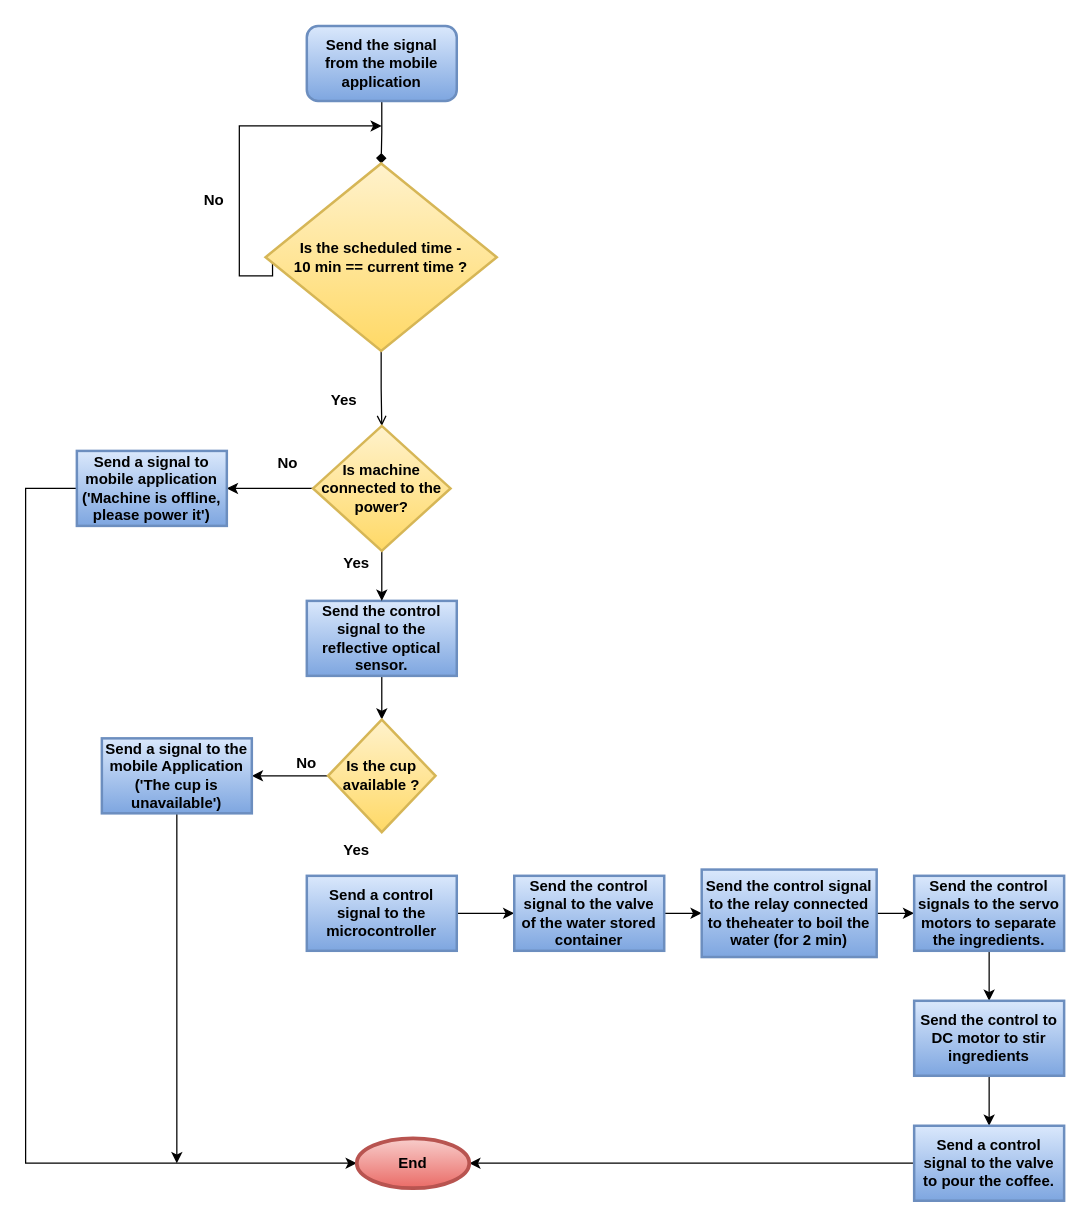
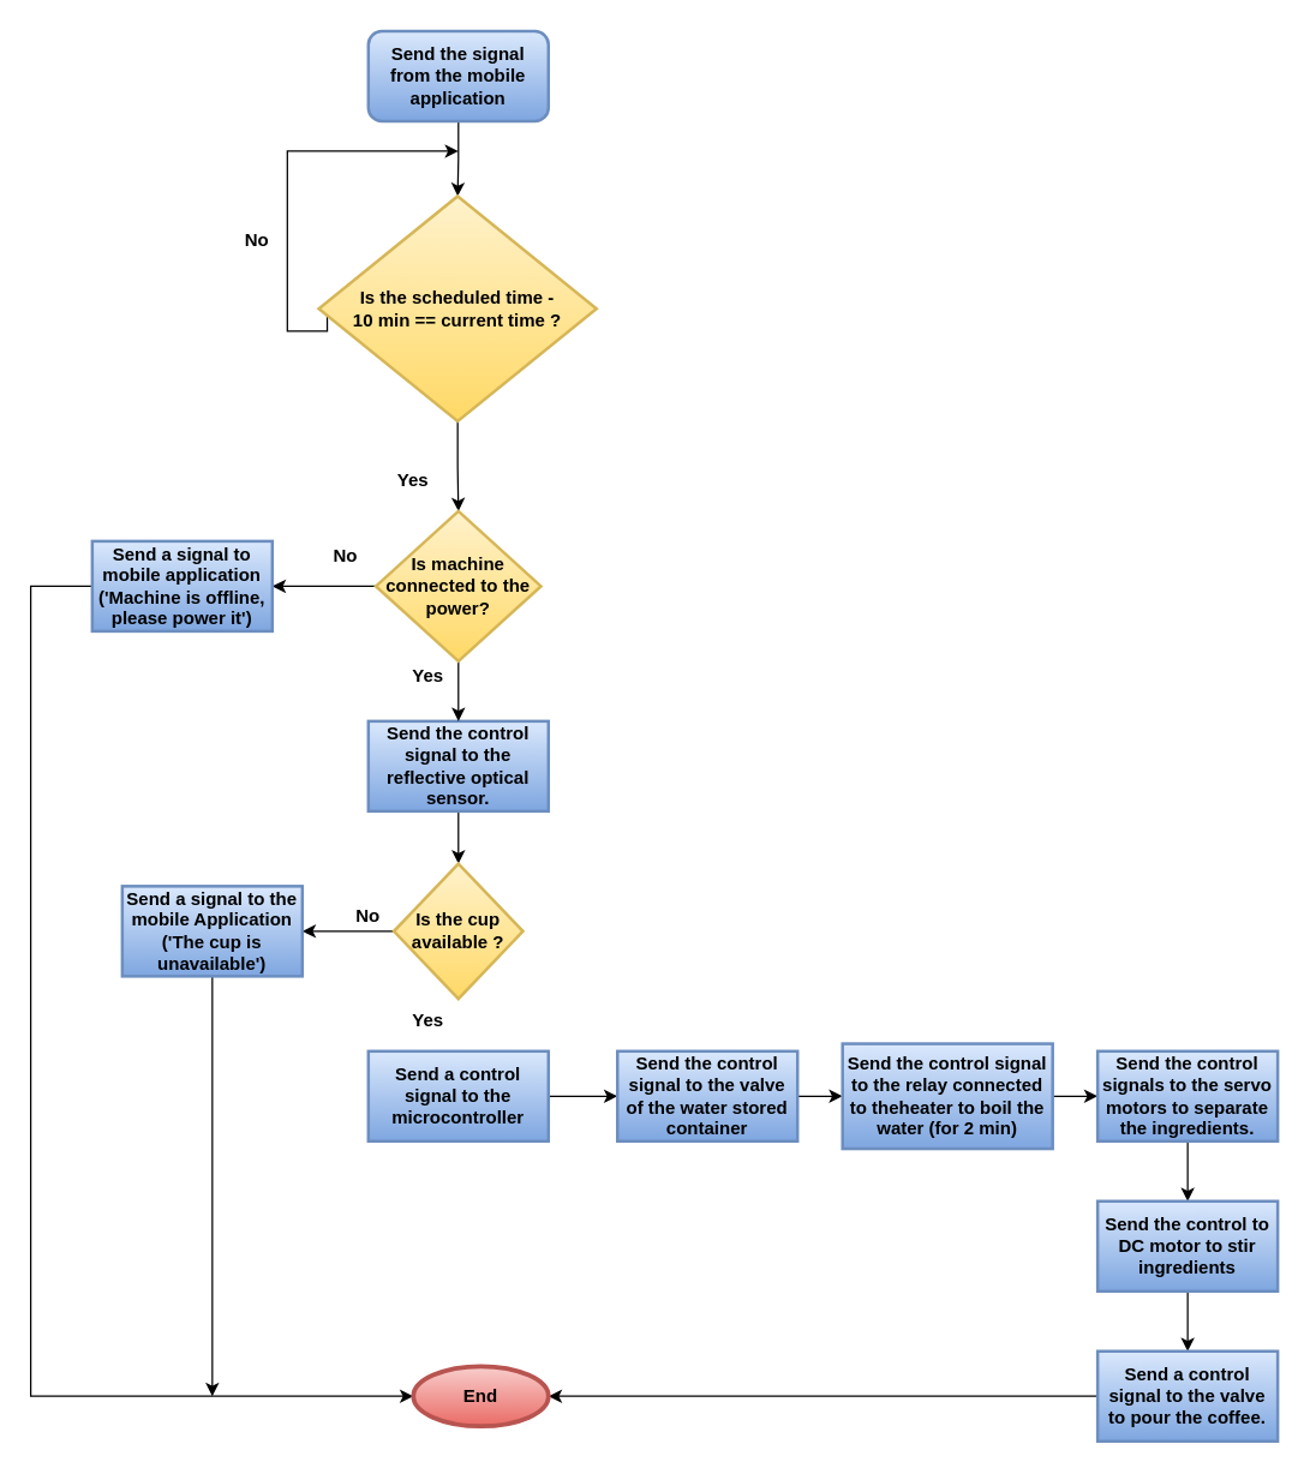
  <mxCell id="0" />
  <mxCell id="1" parent="0" />
- <mxCell id="2" value="" style="edgeStyle=orthogonalEdgeStyle;rounded=0;orthogonalLoop=1;jettySize=auto;html=1;fontStyle=1;endArrow=diamond;" edge="1" parent="1" source="3" target="15"><mxGeometry relative="1" as="geometry" /></mxCell>
+ <mxCell id="2" value="" style="edgeStyle=orthogonalEdgeStyle;rounded=0;orthogonalLoop=1;jettySize=auto;html=1;fontStyle=1" edge="1" parent="1" source="3" target="15"><mxGeometry relative="1" as="geometry" /></mxCell>
  <mxCell id="3" value="Send the signal from the mobile application" style="whiteSpace=wrap;html=1;fontStyle=1;gradientColor=#7ea6e0;fillColor=#dae8fc;strokeColor=#6c8ebf;strokeWidth=2;rounded=1;" vertex="1" parent="1"><mxGeometry x="245" y="20" width="120" height="60" as="geometry" /></mxCell>
  <mxCell id="4" value="" style="edgeStyle=orthogonalEdgeStyle;rounded=0;orthogonalLoop=1;jettySize=auto;html=1;fontStyle=1" edge="1" parent="1" source="5" target="7"><mxGeometry relative="1" as="geometry" /></mxCell>
  <mxCell id="5" value="Send the control signal to the reflective optical sensor." style="whiteSpace=wrap;html=1;fontStyle=1;gradientColor=#7ea6e0;fillColor=#dae8fc;strokeColor=#6c8ebf;strokeWidth=2;" vertex="1" parent="1"><mxGeometry x="245" y="480" width="120" height="60" as="geometry" /></mxCell>
  <mxCell id="6" value="" style="edgeStyle=orthogonalEdgeStyle;rounded=0;orthogonalLoop=1;jettySize=auto;html=1;fontStyle=1" edge="1" parent="1" source="7" target="9"><mxGeometry relative="1" as="geometry" /></mxCell>
  <mxCell id="7" value="Is the cup available ?" style="rhombus;whiteSpace=wrap;html=1;fontStyle=1;gradientColor=#ffd966;fillColor=#fff2cc;strokeColor=#d6b656;strokeWidth=2;" vertex="1" parent="1"><mxGeometry x="262" y="575" width="86" height="90" as="geometry" /></mxCell>
  <mxCell id="8" value="" style="edgeStyle=orthogonalEdgeStyle;rounded=0;orthogonalLoop=1;jettySize=auto;html=1;strokeWidth=1;" edge="1" parent="1" source="9"><mxGeometry relative="1" as="geometry"><mxPoint x="141" y="930" as="targetPoint" /></mxGeometry></mxCell>
  <mxCell id="9" value="&lt;div&gt;Send a signal to the mobile Application&lt;/div&gt;&lt;div&gt;('The cup is unavailable')&lt;br&gt;&lt;/div&gt;" style="whiteSpace=wrap;html=1;fontStyle=1;gradientColor=#7ea6e0;fillColor=#dae8fc;strokeColor=#6c8ebf;strokeWidth=2;" vertex="1" parent="1"><mxGeometry x="81" y="590" width="120" height="60" as="geometry" /></mxCell>
  <mxCell id="10" value="No" style="text;html=1;strokeColor=none;fillColor=none;align=center;verticalAlign=middle;whiteSpace=wrap;rounded=0;fontStyle=1" vertex="1" parent="1"><mxGeometry x="225" y="600" width="40" height="20" as="geometry" /></mxCell>
  <mxCell id="11" value="" style="edgeStyle=orthogonalEdgeStyle;rounded=0;orthogonalLoop=1;jettySize=auto;html=1;fontStyle=1" edge="1" parent="1" source="12" target="26"><mxGeometry relative="1" as="geometry" /></mxCell>
  <mxCell id="12" value="Send a control signal to the microcontroller" style="whiteSpace=wrap;html=1;fontStyle=1;gradientColor=#7ea6e0;fillColor=#dae8fc;strokeColor=#6c8ebf;strokeWidth=2;" vertex="1" parent="1"><mxGeometry x="245" y="700" width="120" height="60" as="geometry" /></mxCell>
  <mxCell id="13" value="" style="edgeStyle=orthogonalEdgeStyle;rounded=0;orthogonalLoop=1;jettySize=auto;html=1;exitX=0.03;exitY=0.5;exitDx=0;exitDy=0;exitPerimeter=0;fontStyle=1" edge="1" parent="1" source="15"><mxGeometry relative="1" as="geometry"><mxPoint x="201" y="270" as="sourcePoint" /><mxPoint x="305" y="100" as="targetPoint" /><Array as="points"><mxPoint x="191" y="220" /><mxPoint x="191" y="100" /></Array></mxGeometry></mxCell>
- <mxCell id="14" value="" style="edgeStyle=orthogonalEdgeStyle;rounded=0;orthogonalLoop=1;jettySize=auto;html=1;fontStyle=1;endArrow=open;" edge="1" parent="1" source="15" target="20"><mxGeometry relative="1" as="geometry" /></mxCell>
+ <mxCell id="14" value="" style="edgeStyle=orthogonalEdgeStyle;rounded=0;orthogonalLoop=1;jettySize=auto;html=1;fontStyle=1" edge="1" parent="1" source="15" target="20"><mxGeometry relative="1" as="geometry" /></mxCell>
  <mxCell id="15" value="&lt;div&gt;Is the scheduled time - &lt;br&gt;&lt;/div&gt;&lt;div&gt;10 min == current time ?&lt;/div&gt;" style="rhombus;whiteSpace=wrap;html=1;fontStyle=1;gradientColor=#ffd966;fillColor=#fff2cc;strokeColor=#d6b656;strokeWidth=2;" vertex="1" parent="1"><mxGeometry x="212" y="130" width="185" height="150" as="geometry" /></mxCell>
  <mxCell id="16" value="Yes" style="text;html=1;strokeColor=none;fillColor=none;align=center;verticalAlign=middle;whiteSpace=wrap;rounded=0;fontStyle=1" vertex="1" parent="1"><mxGeometry x="255" y="310" width="40" height="20" as="geometry" /></mxCell>
  <mxCell id="17" value="Yes" style="text;html=1;strokeColor=none;fillColor=none;align=center;verticalAlign=middle;whiteSpace=wrap;rounded=0;fontStyle=1" vertex="1" parent="1"><mxGeometry x="265" y="670" width="40" height="20" as="geometry" /></mxCell>
  <mxCell id="18" value="" style="edgeStyle=orthogonalEdgeStyle;rounded=0;orthogonalLoop=1;jettySize=auto;html=1;fontStyle=1" edge="1" parent="1" source="20" target="23"><mxGeometry relative="1" as="geometry" /></mxCell>
  <mxCell id="19" value="" style="edgeStyle=orthogonalEdgeStyle;rounded=0;orthogonalLoop=1;jettySize=auto;html=1;fontStyle=1" edge="1" parent="1" source="20" target="5"><mxGeometry relative="1" as="geometry" /></mxCell>
  <mxCell id="20" value="Is machine connected to the power?" style="rhombus;whiteSpace=wrap;html=1;strokeWidth=2;fontStyle=1;gradientColor=#ffd966;fillColor=#fff2cc;strokeColor=#d6b656;" vertex="1" parent="1"><mxGeometry x="250" y="340" width="110" height="100" as="geometry" /></mxCell>
  <mxCell id="21" value="No" style="text;html=1;strokeColor=none;fillColor=none;align=center;verticalAlign=middle;whiteSpace=wrap;rounded=0;fontStyle=1" vertex="1" parent="1"><mxGeometry x="151" y="150" width="40" height="20" as="geometry" /></mxCell>
  <mxCell id="22" value="" style="edgeStyle=orthogonalEdgeStyle;rounded=0;orthogonalLoop=1;jettySize=auto;html=1;strokeWidth=1;entryX=0;entryY=0.5;entryDx=0;entryDy=0;entryPerimeter=0;" edge="1" parent="1" source="23" target="36"><mxGeometry relative="1" as="geometry"><mxPoint x="270" y="930" as="targetPoint" /><Array as="points"><mxPoint x="20" y="390" /><mxPoint x="20" y="930" /></Array></mxGeometry></mxCell>
  <mxCell id="23" value="Send a signal to mobile application ('Machine is offline, please power it')" style="whiteSpace=wrap;html=1;fontStyle=1;gradientColor=#7ea6e0;fillColor=#dae8fc;strokeColor=#6c8ebf;strokeWidth=2;" vertex="1" parent="1"><mxGeometry x="61" y="360" width="120" height="60" as="geometry" /></mxCell>
  <mxCell id="24" value="No" style="text;html=1;strokeColor=none;fillColor=none;align=center;verticalAlign=middle;whiteSpace=wrap;rounded=0;fontStyle=1" vertex="1" parent="1"><mxGeometry x="210" y="360" width="40" height="20" as="geometry" /></mxCell>
  <mxCell id="25" value="" style="edgeStyle=orthogonalEdgeStyle;rounded=0;orthogonalLoop=1;jettySize=auto;html=1;fontStyle=1" edge="1" parent="1" source="26" target="28"><mxGeometry relative="1" as="geometry" /></mxCell>
  <mxCell id="26" value="Send the control signal to the valve of the water stored container " style="whiteSpace=wrap;html=1;fontStyle=1;gradientColor=#7ea6e0;fillColor=#dae8fc;strokeColor=#6c8ebf;strokeWidth=2;" vertex="1" parent="1"><mxGeometry x="411" y="700" width="120" height="60" as="geometry" /></mxCell>
  <mxCell id="27" value="" style="edgeStyle=orthogonalEdgeStyle;rounded=0;orthogonalLoop=1;jettySize=auto;html=1;fontStyle=1" edge="1" parent="1" source="28" target="30"><mxGeometry relative="1" as="geometry" /></mxCell>
  <mxCell id="28" value="Send the control signal to the relay connected to theheater to boil the water (for 2 min)" style="whiteSpace=wrap;html=1;fontStyle=1;gradientColor=#7ea6e0;fillColor=#dae8fc;strokeColor=#6c8ebf;strokeWidth=2;" vertex="1" parent="1"><mxGeometry x="561" y="695" width="140" height="70" as="geometry" /></mxCell>
  <mxCell id="29" value="" style="edgeStyle=orthogonalEdgeStyle;rounded=0;orthogonalLoop=1;jettySize=auto;html=1;fontStyle=1" edge="1" parent="1" source="30" target="32"><mxGeometry relative="1" as="geometry" /></mxCell>
  <mxCell id="30" value="Send the control signals to the servo motors to separate the ingredients." style="whiteSpace=wrap;html=1;fontStyle=1;gradientColor=#7ea6e0;fillColor=#dae8fc;strokeColor=#6c8ebf;strokeWidth=2;" vertex="1" parent="1"><mxGeometry x="731" y="700" width="120" height="60" as="geometry" /></mxCell>
  <mxCell id="31" value="" style="edgeStyle=orthogonalEdgeStyle;rounded=0;orthogonalLoop=1;jettySize=auto;html=1;fontStyle=1" edge="1" parent="1" source="32" target="34"><mxGeometry relative="1" as="geometry" /></mxCell>
  <mxCell id="32" value="Send the control to DC motor to stir ingredients" style="whiteSpace=wrap;html=1;fontStyle=1;gradientColor=#7ea6e0;fillColor=#dae8fc;strokeColor=#6c8ebf;strokeWidth=2;" vertex="1" parent="1"><mxGeometry x="731" y="800" width="120" height="60" as="geometry" /></mxCell>
  <mxCell id="33" value="" style="edgeStyle=orthogonalEdgeStyle;rounded=0;orthogonalLoop=1;jettySize=auto;html=1;entryX=1;entryY=0.5;entryDx=0;entryDy=0;entryPerimeter=0;fontStyle=1" edge="1" parent="1" source="34" target="36"><mxGeometry relative="1" as="geometry"><mxPoint x="371" y="930" as="targetPoint" /></mxGeometry></mxCell>
  <mxCell id="34" value="Send a control signal to the valve to pour the coffee." style="whiteSpace=wrap;html=1;fontStyle=1;gradientColor=#7ea6e0;fillColor=#dae8fc;strokeColor=#6c8ebf;strokeWidth=2;" vertex="1" parent="1"><mxGeometry x="731" y="900" width="120" height="60" as="geometry" /></mxCell>
  <mxCell id="35" value="Yes" style="text;html=1;strokeColor=none;fillColor=none;align=center;verticalAlign=middle;whiteSpace=wrap;rounded=0;fontStyle=1" vertex="1" parent="1"><mxGeometry x="265" y="440" width="40" height="20" as="geometry" /></mxCell>
- <mxCell id="36" value="End" style="strokeWidth=3;html=1;shape=mxgraph.flowchart.start_1;whiteSpace=wrap;fontStyle=1;gradientColor=#ea6b66;fillColor=#f8cecc;strokeColor=#b85450;" vertex="1" parent="1"><mxGeometry x="285" y="910" width="90" height="40" as="geometry" /></mxCell>
+ <mxCell id="36" value="End" style="strokeWidth=3;html=1;shape=mxgraph.flowchart.start_1;whiteSpace=wrap;fontStyle=1;gradientColor=#ea6b66;fillColor=#f8cecc;strokeColor=#b85450;" vertex="1" parent="1"><mxGeometry x="275" y="910" width="90" height="40" as="geometry" /></mxCell>
